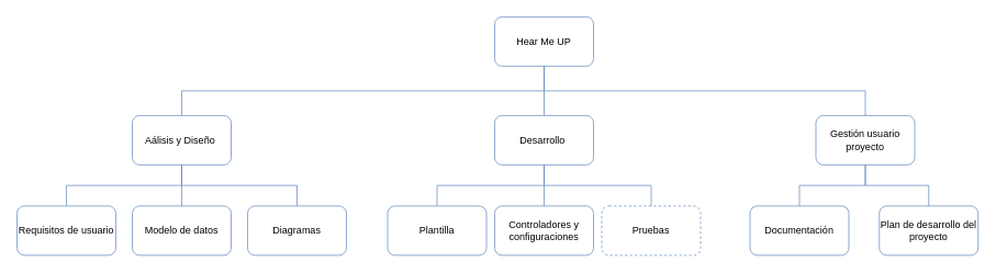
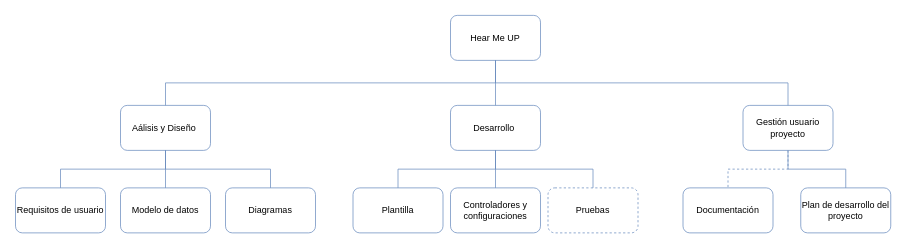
  <mxCell id="0" />
  <mxCell id="1" parent="0" />
  <mxCell id="2" style="edgeStyle=orthogonalEdgeStyle;rounded=0;orthogonalLoop=1;jettySize=auto;html=1;exitX=0.5;exitY=1;exitDx=0;exitDy=0;entryX=0.5;entryY=0;entryDx=0;entryDy=0;endArrow=none;endFill=0;fillColor=#dae8fc;strokeColor=#6c8ebf;" edge="1" parent="1" source="5" target="13"><mxGeometry relative="1" as="geometry" /></mxCell>
  <mxCell id="3" style="edgeStyle=orthogonalEdgeStyle;rounded=0;orthogonalLoop=1;jettySize=auto;html=1;exitX=0.5;exitY=1;exitDx=0;exitDy=0;entryX=0.5;entryY=0;entryDx=0;entryDy=0;endArrow=none;endFill=0;fillColor=#dae8fc;strokeColor=#6c8ebf;" edge="1" parent="1" source="5" target="9"><mxGeometry relative="1" as="geometry" /></mxCell>
  <mxCell id="4" style="edgeStyle=orthogonalEdgeStyle;rounded=0;orthogonalLoop=1;jettySize=auto;html=1;exitX=0.5;exitY=1;exitDx=0;exitDy=0;entryX=0.5;entryY=0;entryDx=0;entryDy=0;endArrow=none;endFill=0;fillColor=#dae8fc;strokeColor=#6c8ebf;" edge="1" parent="1" source="5" target="16"><mxGeometry relative="1" as="geometry" /></mxCell>
  <mxCell id="5" value="Hear Me UP" style="rounded=1;whiteSpace=wrap;html=1;fillColor=none;strokeColor=#6c8ebf;" vertex="1" parent="1"><mxGeometry x="600" y="20" width="120" height="60" as="geometry" /></mxCell>
  <mxCell id="6" style="edgeStyle=orthogonalEdgeStyle;rounded=0;orthogonalLoop=1;jettySize=auto;html=1;exitX=0.5;exitY=1;exitDx=0;exitDy=0;entryX=0.5;entryY=0;entryDx=0;entryDy=0;endArrow=none;endFill=0;fillColor=#dae8fc;strokeColor=#6c8ebf;" edge="1" parent="1" source="9" target="17"><mxGeometry relative="1" as="geometry" /></mxCell>
  <mxCell id="7" style="edgeStyle=orthogonalEdgeStyle;rounded=0;orthogonalLoop=1;jettySize=auto;html=1;exitX=0.5;exitY=1;exitDx=0;exitDy=0;endArrow=none;endFill=0;fillColor=#dae8fc;strokeColor=#6c8ebf;" edge="1" parent="1" source="9" target="18"><mxGeometry relative="1" as="geometry" /></mxCell>
  <mxCell id="8" style="edgeStyle=orthogonalEdgeStyle;rounded=0;orthogonalLoop=1;jettySize=auto;html=1;exitX=0.5;exitY=1;exitDx=0;exitDy=0;entryX=0.5;entryY=0;entryDx=0;entryDy=0;fillColor=#dae8fc;strokeColor=#6c8ebf;endArrow=none;endFill=0;" edge="1" parent="1" source="9" target="20"><mxGeometry relative="1" as="geometry" /></mxCell>
  <mxCell id="9" value="Aálisis y Diseño&amp;nbsp;" style="rounded=1;whiteSpace=wrap;html=1;fillColor=none;strokeColor=#6c8ebf;" vertex="1" parent="1"><mxGeometry x="160" y="140" width="120" height="60" as="geometry" /></mxCell>
  <mxCell id="10" style="edgeStyle=orthogonalEdgeStyle;rounded=0;orthogonalLoop=1;jettySize=auto;html=1;exitX=0.5;exitY=1;exitDx=0;exitDy=0;fillColor=#dae8fc;strokeColor=#6c8ebf;endArrow=none;endFill=0;" edge="1" parent="1" source="13" target="21"><mxGeometry relative="1" as="geometry" /></mxCell>
  <mxCell id="11" style="edgeStyle=orthogonalEdgeStyle;rounded=0;orthogonalLoop=1;jettySize=auto;html=1;exitX=0.5;exitY=1;exitDx=0;exitDy=0;fillColor=#dae8fc;strokeColor=#6c8ebf;endArrow=none;endFill=0;" edge="1" parent="1" source="13" target="22"><mxGeometry relative="1" as="geometry" /></mxCell>
  <mxCell id="12" style="edgeStyle=orthogonalEdgeStyle;rounded=0;orthogonalLoop=1;jettySize=auto;html=1;exitX=0.5;exitY=1;exitDx=0;exitDy=0;fillColor=#dae8fc;strokeColor=#6c8ebf;endArrow=none;endFill=0;" edge="1" parent="1" source="13" target="24"><mxGeometry relative="1" as="geometry" /></mxCell>
  <mxCell id="13" value="Desarrollo&amp;nbsp;" style="rounded=1;whiteSpace=wrap;html=1;fillColor=none;strokeColor=#6c8ebf;" vertex="1" parent="1"><mxGeometry x="600" y="140" width="120" height="60" as="geometry" /></mxCell>
  <mxCell id="14" style="edgeStyle=orthogonalEdgeStyle;rounded=0;orthogonalLoop=1;jettySize=auto;html=1;exitX=0.5;exitY=1;exitDx=0;exitDy=0;entryX=0.5;entryY=0;entryDx=0;entryDy=0;fillColor=#dae8fc;strokeColor=#6c8ebf;endArrow=none;endFill=0;" edge="1" parent="1" source="16" target="19"><mxGeometry relative="1" as="geometry" /></mxCell>
- <mxCell id="15" style="edgeStyle=orthogonalEdgeStyle;rounded=0;orthogonalLoop=1;jettySize=auto;html=1;exitX=0.5;exitY=1;exitDx=0;exitDy=0;entryX=0.5;entryY=0;entryDx=0;entryDy=0;fillColor=#dae8fc;strokeColor=#6c8ebf;endArrow=none;endFill=0;" edge="1" parent="1" source="16" target="23"><mxGeometry relative="1" as="geometry" /></mxCell>
+ <mxCell id="15" style="edgeStyle=orthogonalEdgeStyle;rounded=0;orthogonalLoop=1;jettySize=auto;html=1;exitX=0.5;exitY=1;exitDx=0;exitDy=0;entryX=0.5;entryY=0;entryDx=0;entryDy=0;fillColor=#dae8fc;strokeColor=#6c8ebf;endArrow=none;endFill=0;dashed=1;" edge="1" parent="1" source="16" target="23"><mxGeometry relative="1" as="geometry" /></mxCell>
  <mxCell id="16" value="Gestión usuario proyecto" style="rounded=1;whiteSpace=wrap;html=1;fillColor=none;strokeColor=#6c8ebf;" vertex="1" parent="1"><mxGeometry x="990" y="140" width="120" height="60" as="geometry" /></mxCell>
  <mxCell id="17" value="Requisitos de usuario" style="rounded=1;whiteSpace=wrap;html=1;fillColor=none;strokeColor=#6c8ebf;" vertex="1" parent="1"><mxGeometry x="20" y="250" width="120" height="60" as="geometry" /></mxCell>
  <mxCell id="18" value="Diagramas" style="rounded=1;whiteSpace=wrap;html=1;fillColor=none;strokeColor=#6c8ebf;" vertex="1" parent="1"><mxGeometry x="300" y="250" width="120" height="60" as="geometry" /></mxCell>
  <mxCell id="19" value="Plan de desarrollo del proyecto" style="rounded=1;whiteSpace=wrap;html=1;fillColor=none;strokeColor=#6c8ebf;" vertex="1" parent="1"><mxGeometry x="1067" y="250" width="120" height="60" as="geometry" /></mxCell>
  <mxCell id="20" value="Modelo de datos" style="rounded=1;whiteSpace=wrap;html=1;fillColor=none;strokeColor=#6c8ebf;" vertex="1" parent="1"><mxGeometry x="160" y="250" width="120" height="60" as="geometry" /></mxCell>
  <mxCell id="21" value="Plantilla" style="rounded=1;whiteSpace=wrap;html=1;fillColor=none;strokeColor=#6c8ebf;" vertex="1" parent="1"><mxGeometry x="470" y="250" width="120" height="60" as="geometry" /></mxCell>
  <mxCell id="22" value="Controladores y configuraciones" style="rounded=1;whiteSpace=wrap;html=1;fillColor=none;strokeColor=#6c8ebf;" vertex="1" parent="1"><mxGeometry x="600" y="250" width="120" height="60" as="geometry" /></mxCell>
  <mxCell id="23" value="Documentación" style="rounded=1;whiteSpace=wrap;html=1;fillColor=none;strokeColor=#6c8ebf;" vertex="1" parent="1"><mxGeometry x="910" y="250" width="120" height="60" as="geometry" /></mxCell>
  <mxCell id="24" value="Pruebas" style="rounded=1;whiteSpace=wrap;html=1;fillColor=none;strokeColor=#6c8ebf;dashed=1;" vertex="1" parent="1"><mxGeometry x="730" y="250" width="120" height="60" as="geometry" /></mxCell>
